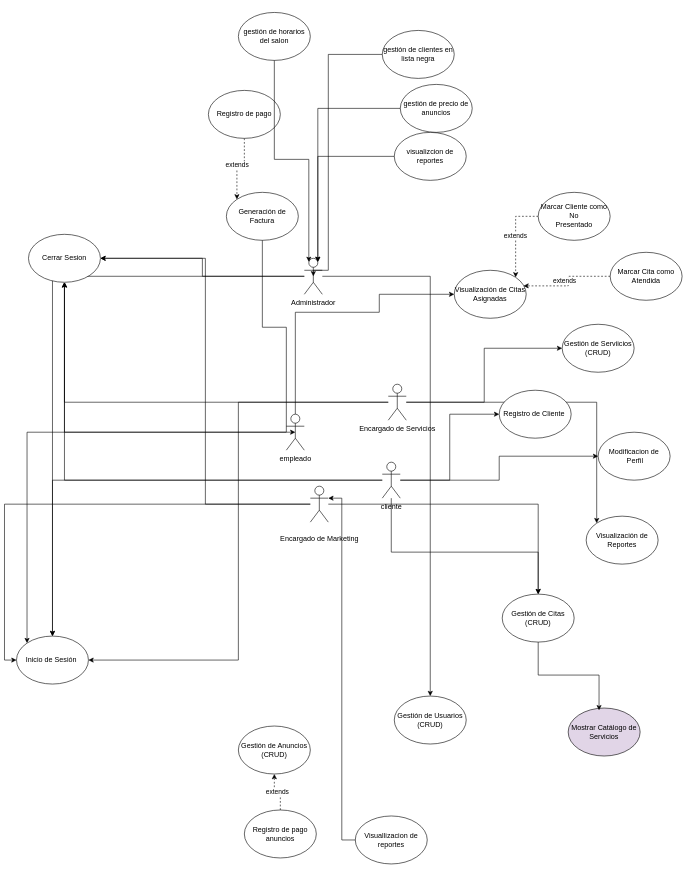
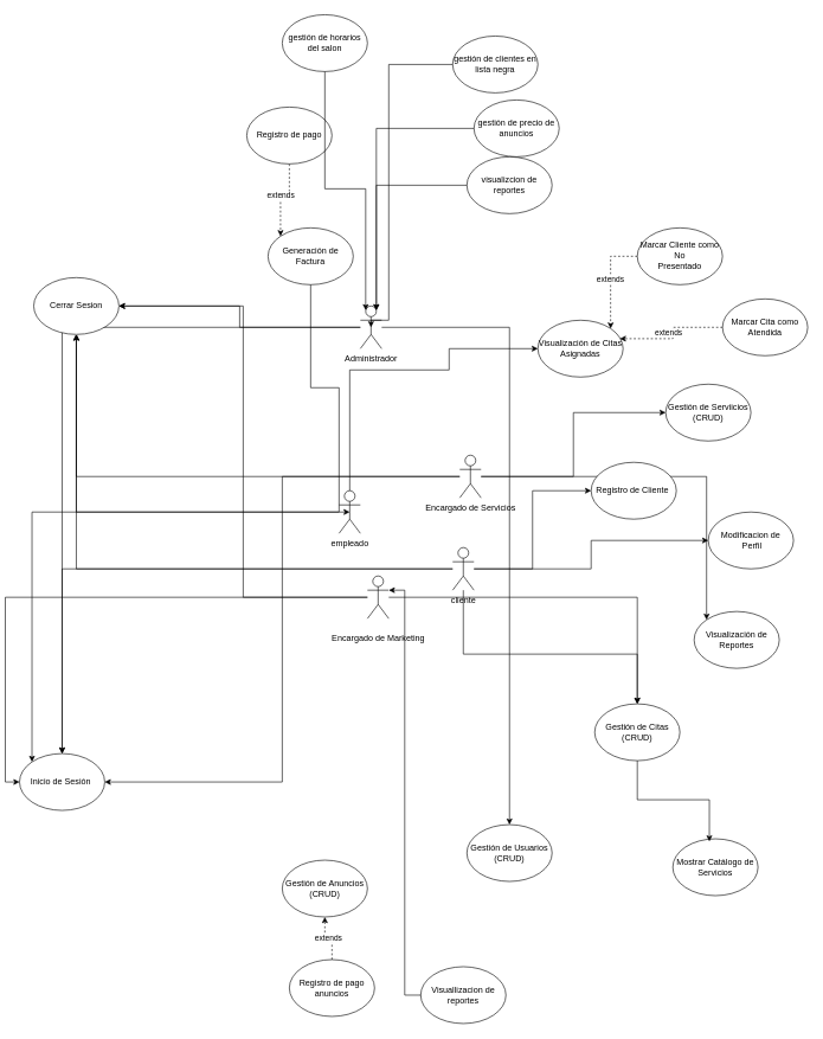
  <mxCell id="0" />
  <mxCell id="1" parent="0" />
  <mxCell id="2" style="edgeStyle=orthogonalEdgeStyle;rounded=0;orthogonalLoop=1;jettySize=auto;html=1;entryX=0;entryY=0;entryDx=0;entryDy=0;" edge="1" parent="1" source="5" target="26"><mxGeometry relative="1" as="geometry" /></mxCell>
  <mxCell id="3" style="edgeStyle=orthogonalEdgeStyle;rounded=0;orthogonalLoop=1;jettySize=auto;html=1;" edge="1" parent="1" source="5" target="28"><mxGeometry relative="1" as="geometry" /></mxCell>
  <mxCell id="4" style="edgeStyle=orthogonalEdgeStyle;rounded=0;orthogonalLoop=1;jettySize=auto;html=1;entryX=0;entryY=0.5;entryDx=0;entryDy=0;" edge="1" parent="1" source="5" target="32"><mxGeometry relative="1" as="geometry"><Array as="points"><mxPoint x="485" y="520" /><mxPoint x="625" y="520" /><mxPoint x="625" y="490" /></Array></mxGeometry></mxCell>
  <mxCell id="5" value="empleado" style="shape=umlActor;verticalLabelPosition=bottom;verticalAlign=top;html=1;outlineConnect=0;" vertex="1" parent="1"><mxGeometry x="470" y="690" width="30" height="60" as="geometry" /></mxCell>
  <mxCell id="6" style="edgeStyle=orthogonalEdgeStyle;rounded=0;orthogonalLoop=1;jettySize=auto;html=1;" edge="1" parent="1" source="9" target="26"><mxGeometry relative="1" as="geometry" /></mxCell>
  <mxCell id="7" style="edgeStyle=orthogonalEdgeStyle;rounded=0;orthogonalLoop=1;jettySize=auto;html=1;" edge="1" parent="1" source="9" target="28"><mxGeometry relative="1" as="geometry" /></mxCell>
  <mxCell id="8" style="edgeStyle=orthogonalEdgeStyle;rounded=0;orthogonalLoop=1;jettySize=auto;html=1;entryX=0.5;entryY=0;entryDx=0;entryDy=0;" edge="1" parent="1" source="9" target="29"><mxGeometry relative="1" as="geometry" /></mxCell>
  <mxCell id="9" value="Administrador" style="shape=umlActor;verticalLabelPosition=bottom;verticalAlign=top;html=1;outlineConnect=0;" vertex="1" parent="1"><mxGeometry x="500" y="430" width="30" height="60" as="geometry" /></mxCell>
  <mxCell id="10" style="edgeStyle=orthogonalEdgeStyle;rounded=0;orthogonalLoop=1;jettySize=auto;html=1;entryX=1;entryY=0.5;entryDx=0;entryDy=0;" edge="1" parent="1" source="14" target="26"><mxGeometry relative="1" as="geometry" /></mxCell>
  <mxCell id="11" style="edgeStyle=orthogonalEdgeStyle;rounded=0;orthogonalLoop=1;jettySize=auto;html=1;" edge="1" parent="1" source="14" target="28"><mxGeometry relative="1" as="geometry" /></mxCell>
  <mxCell id="12" style="edgeStyle=orthogonalEdgeStyle;rounded=0;orthogonalLoop=1;jettySize=auto;html=1;entryX=0;entryY=0.5;entryDx=0;entryDy=0;" edge="1" parent="1" source="14" target="40"><mxGeometry relative="1" as="geometry" /></mxCell>
  <mxCell id="13" style="edgeStyle=orthogonalEdgeStyle;rounded=0;orthogonalLoop=1;jettySize=auto;html=1;entryX=0;entryY=0;entryDx=0;entryDy=0;" edge="1" parent="1" source="14" target="41"><mxGeometry relative="1" as="geometry" /></mxCell>
  <mxCell id="14" value="Encargado de Servicios" style="shape=umlActor;verticalLabelPosition=bottom;verticalAlign=top;html=1;outlineConnect=0;" vertex="1" parent="1"><mxGeometry x="640" y="640" width="30" height="60" as="geometry" /></mxCell>
  <mxCell id="15" style="edgeStyle=orthogonalEdgeStyle;rounded=0;orthogonalLoop=1;jettySize=auto;html=1;entryX=0;entryY=0.5;entryDx=0;entryDy=0;" edge="1" parent="1" source="18" target="26"><mxGeometry relative="1" as="geometry" /></mxCell>
  <mxCell id="16" style="edgeStyle=orthogonalEdgeStyle;rounded=0;orthogonalLoop=1;jettySize=auto;html=1;entryX=1;entryY=0.5;entryDx=0;entryDy=0;" edge="1" parent="1" source="18" target="28"><mxGeometry relative="1" as="geometry" /></mxCell>
  <mxCell id="17" style="edgeStyle=orthogonalEdgeStyle;rounded=0;orthogonalLoop=1;jettySize=auto;html=1;" edge="1" parent="1" source="18" target="30"><mxGeometry relative="1" as="geometry" /></mxCell>
  <mxCell id="18" value="&#10;Encargado de Marketing&#10;&#10;" style="shape=umlActor;verticalLabelPosition=bottom;verticalAlign=top;html=1;outlineConnect=0;" vertex="1" parent="1"><mxGeometry x="510" y="810" width="30" height="60" as="geometry" /></mxCell>
  <mxCell id="19" style="edgeStyle=orthogonalEdgeStyle;rounded=0;orthogonalLoop=1;jettySize=auto;html=1;entryX=0;entryY=0.5;entryDx=0;entryDy=0;" edge="1" parent="1" source="24" target="25"><mxGeometry relative="1" as="geometry" /></mxCell>
  <mxCell id="20" style="edgeStyle=orthogonalEdgeStyle;rounded=0;orthogonalLoop=1;jettySize=auto;html=1;" edge="1" parent="1" source="24" target="27"><mxGeometry relative="1" as="geometry" /></mxCell>
  <mxCell id="21" style="edgeStyle=orthogonalEdgeStyle;rounded=0;orthogonalLoop=1;jettySize=auto;html=1;" edge="1" parent="1" source="24" target="26"><mxGeometry relative="1" as="geometry" /></mxCell>
  <mxCell id="22" style="edgeStyle=orthogonalEdgeStyle;rounded=0;orthogonalLoop=1;jettySize=auto;html=1;" edge="1" parent="1" source="24" target="28"><mxGeometry relative="1" as="geometry" /></mxCell>
  <mxCell id="23" style="edgeStyle=orthogonalEdgeStyle;rounded=0;orthogonalLoop=1;jettySize=auto;html=1;" edge="1" parent="1" source="24" target="30"><mxGeometry relative="1" as="geometry"><Array as="points"><mxPoint x="645" y="920" /><mxPoint x="890" y="920" /></Array></mxGeometry></mxCell>
  <mxCell id="24" value="cliente" style="shape=umlActor;verticalLabelPosition=bottom;verticalAlign=top;html=1;outlineConnect=0;" vertex="1" parent="1"><mxGeometry x="630" y="770" width="30" height="60" as="geometry" /></mxCell>
  <mxCell id="25" value="&lt;div&gt;&lt;br&gt;&lt;/div&gt;Registro de Cliente&amp;nbsp;&lt;div&gt;&lt;br&gt;&lt;/div&gt;" style="ellipse;whiteSpace=wrap;html=1;" vertex="1" parent="1"><mxGeometry x="825" y="650" width="120" height="80" as="geometry" /></mxCell>
  <mxCell id="26" value="Inicio de Sesión&amp;nbsp;" style="ellipse;whiteSpace=wrap;html=1;" vertex="1" parent="1"><mxGeometry x="20" y="1060" width="120" height="80" as="geometry" /></mxCell>
  <mxCell id="27" value="Modificacion de&lt;div&gt;&amp;nbsp;Perfil&lt;/div&gt;" style="ellipse;whiteSpace=wrap;html=1;" vertex="1" parent="1"><mxGeometry x="990" y="720" width="120" height="80" as="geometry" /></mxCell>
  <mxCell id="28" value="Cerrar Sesion" style="ellipse;whiteSpace=wrap;html=1;" vertex="1" parent="1"><mxGeometry x="40" y="390" width="120" height="80" as="geometry" /></mxCell>
  <mxCell id="29" value="&lt;div&gt;Gestión de Usuarios&lt;/div&gt;&lt;div&gt;(CRUD)&lt;/div&gt;" style="ellipse;whiteSpace=wrap;html=1;" vertex="1" parent="1"><mxGeometry x="650" y="1160" width="120" height="80" as="geometry" /></mxCell>
  <mxCell id="30" value="&lt;div&gt;Gestión de Citas&lt;/div&gt;&lt;div&gt;(CRUD)&lt;/div&gt;" style="ellipse;whiteSpace=wrap;html=1;" vertex="1" parent="1"><mxGeometry x="830" y="990" width="120" height="80" as="geometry" /></mxCell>
  <mxCell id="31" value="&lt;div&gt;Gestión de Anuncios&lt;/div&gt;&lt;div&gt;(CRUD)&lt;/div&gt;" style="ellipse;whiteSpace=wrap;html=1;" vertex="1" parent="1"><mxGeometry x="390" y="1210" width="120" height="80" as="geometry" /></mxCell>
  <mxCell id="32" value="&lt;div&gt;Visualización de Citas Asignadas&lt;/div&gt;" style="ellipse;whiteSpace=wrap;html=1;" vertex="1" parent="1"><mxGeometry x="750" y="450" width="120" height="80" as="geometry" /></mxCell>
  <mxCell id="33" value="Marcar Cita como Atendida" style="ellipse;whiteSpace=wrap;html=1;" vertex="1" parent="1"><mxGeometry x="1010" y="420" width="120" height="80" as="geometry" /></mxCell>
  <mxCell id="34" style="edgeStyle=orthogonalEdgeStyle;rounded=0;orthogonalLoop=1;jettySize=auto;html=1;entryX=0.962;entryY=0.325;entryDx=0;entryDy=0;entryPerimeter=0;dashed=1;" edge="1" parent="1" source="33" target="32"><mxGeometry relative="1" as="geometry" /></mxCell>
  <mxCell id="35" value="extends" style="edgeLabel;html=1;align=center;verticalAlign=middle;resizable=0;points=[];" vertex="1" connectable="0" parent="34"><mxGeometry x="-0.046" y="-7" relative="1" as="geometry"><mxPoint as="offset" /></mxGeometry></mxCell>
  <mxCell id="36" value="Generación de Factura" style="ellipse;whiteSpace=wrap;html=1;" vertex="1" parent="1"><mxGeometry x="370" y="320" width="120" height="80" as="geometry" /></mxCell>
  <mxCell id="37" style="edgeStyle=orthogonalEdgeStyle;rounded=0;orthogonalLoop=1;jettySize=auto;html=1;entryX=0.5;entryY=0.5;entryDx=0;entryDy=0;entryPerimeter=0;" edge="1" parent="1" source="36" target="5"><mxGeometry relative="1" as="geometry"><Array as="points"><mxPoint x="430" y="545" /><mxPoint x="470" y="545" /><mxPoint x="470" y="720" /></Array></mxGeometry></mxCell>
- <mxCell id="38" value="&lt;span style=&quot;line-height: 115%;&quot;&gt;&lt;font face=&quot;Helvetica&quot;&gt;Mostrar Catálogo de&lt;br&gt;Servicios&lt;/font&gt;&lt;/span&gt;" style="ellipse;whiteSpace=wrap;html=1;fillColor=#e1d5e7;" vertex="1" parent="1"><mxGeometry x="940" y="1180" width="120" height="80" as="geometry" /></mxCell>
+ <mxCell id="38" value="&lt;span style=&quot;line-height: 115%;&quot;&gt;&lt;font face=&quot;Helvetica&quot;&gt;Mostrar Catálogo de&lt;br&gt;Servicios&lt;/font&gt;&lt;/span&gt;" style="ellipse;whiteSpace=wrap;html=1;" vertex="1" parent="1"><mxGeometry x="940" y="1180" width="120" height="80" as="geometry" /></mxCell>
  <mxCell id="39" style="edgeStyle=orthogonalEdgeStyle;rounded=0;orthogonalLoop=1;jettySize=auto;html=1;entryX=0.429;entryY=0.046;entryDx=0;entryDy=0;entryPerimeter=0;" edge="1" parent="1" source="30" target="38"><mxGeometry relative="1" as="geometry" /></mxCell>
  <mxCell id="40" value="&lt;div&gt;Gestión de Serviicios&lt;/div&gt;&lt;div&gt;(CRUD)&lt;/div&gt;" style="ellipse;whiteSpace=wrap;html=1;" vertex="1" parent="1"><mxGeometry x="930" y="540" width="120" height="80" as="geometry" /></mxCell>
  <mxCell id="41" value="&lt;span style=&quot;line-height: 115%;&quot;&gt;&lt;font face=&quot;Helvetica&quot;&gt;Visualización de Reportes&lt;/font&gt;&lt;/span&gt;" style="ellipse;whiteSpace=wrap;html=1;" vertex="1" parent="1"><mxGeometry x="970" y="860" width="120" height="80" as="geometry" /></mxCell>
  <mxCell id="42" value="extends" style="edgeStyle=orthogonalEdgeStyle;rounded=0;orthogonalLoop=1;jettySize=auto;html=1;entryX=1;entryY=0;entryDx=0;entryDy=0;dashed=1;" edge="1" parent="1" source="43" target="32"><mxGeometry relative="1" as="geometry" /></mxCell>
  <mxCell id="43" value="&lt;span style=&quot;line-height: 115%;&quot;&gt;&lt;font face=&quot;Helvetica&quot;&gt;Marcar Cliente como No&lt;br/&gt;Presentado&lt;/font&gt;&lt;/span&gt;" style="ellipse;whiteSpace=wrap;html=1;" vertex="1" parent="1"><mxGeometry x="890" y="320" width="120" height="80" as="geometry" /></mxCell>
  <mxCell id="44" value="extends" style="edgeStyle=orthogonalEdgeStyle;rounded=0;orthogonalLoop=1;jettySize=auto;html=1;entryX=0;entryY=0;entryDx=0;entryDy=0;dashed=1;" edge="1" parent="1" source="45" target="36"><mxGeometry relative="1" as="geometry" /></mxCell>
  <mxCell id="45" value="Registro de pago" style="ellipse;whiteSpace=wrap;html=1;" vertex="1" parent="1"><mxGeometry x="340" y="150" width="120" height="80" as="geometry" /></mxCell>
  <mxCell id="46" value="extends" style="edgeStyle=orthogonalEdgeStyle;rounded=0;orthogonalLoop=1;jettySize=auto;html=1;entryX=0.5;entryY=1;entryDx=0;entryDy=0;dashed=1;" edge="1" parent="1" source="47" target="31"><mxGeometry relative="1" as="geometry" /></mxCell>
  <mxCell id="47" value="&lt;div&gt;Registro de pago anuncios&lt;/div&gt;" style="ellipse;whiteSpace=wrap;html=1;" vertex="1" parent="1"><mxGeometry x="400" y="1350" width="120" height="80" as="geometry" /></mxCell>
  <mxCell id="48" value="&lt;div&gt;Visuallizacion de reportes&lt;/div&gt;" style="ellipse;whiteSpace=wrap;html=1;" vertex="1" parent="1"><mxGeometry x="585" y="1360" width="120" height="80" as="geometry" /></mxCell>
  <mxCell id="49" style="edgeStyle=orthogonalEdgeStyle;rounded=0;orthogonalLoop=1;jettySize=auto;html=1;entryX=1;entryY=0.333;entryDx=0;entryDy=0;entryPerimeter=0;" edge="1" parent="1" source="48" target="18"><mxGeometry relative="1" as="geometry" /></mxCell>
  <mxCell id="50" value="gestión de horarios del salon" style="ellipse;whiteSpace=wrap;html=1;" vertex="1" parent="1"><mxGeometry x="390" y="20" width="120" height="80" as="geometry" /></mxCell>
  <mxCell id="51" style="edgeStyle=orthogonalEdgeStyle;rounded=0;orthogonalLoop=1;jettySize=auto;html=1;entryX=0.25;entryY=0.1;entryDx=0;entryDy=0;entryPerimeter=0;" edge="1" parent="1" source="50" target="9"><mxGeometry relative="1" as="geometry" /></mxCell>
  <mxCell id="52" value="gestión de clientes en lista negra" style="ellipse;whiteSpace=wrap;html=1;" vertex="1" parent="1"><mxGeometry x="630" y="50" width="120" height="80" as="geometry" /></mxCell>
  <mxCell id="53" style="edgeStyle=orthogonalEdgeStyle;rounded=0;orthogonalLoop=1;jettySize=auto;html=1;entryX=0.5;entryY=0.5;entryDx=0;entryDy=0;entryPerimeter=0;" edge="1" parent="1" source="52" target="9"><mxGeometry relative="1" as="geometry"><Array as="points"><mxPoint x="540" y="90" /><mxPoint x="540" y="450" /></Array></mxGeometry></mxCell>
  <mxCell id="54" value="gestión de precio de anuncios" style="ellipse;whiteSpace=wrap;html=1;" vertex="1" parent="1"><mxGeometry x="660" y="140" width="120" height="80" as="geometry" /></mxCell>
  <mxCell id="55" style="edgeStyle=orthogonalEdgeStyle;rounded=0;orthogonalLoop=1;jettySize=auto;html=1;entryX=0.75;entryY=0.1;entryDx=0;entryDy=0;entryPerimeter=0;" edge="1" parent="1" source="54" target="9"><mxGeometry relative="1" as="geometry" /></mxCell>
  <mxCell id="56" value="visualizcion de reportes" style="ellipse;whiteSpace=wrap;html=1;" vertex="1" parent="1"><mxGeometry x="650" y="220" width="120" height="80" as="geometry" /></mxCell>
  <mxCell id="57" style="edgeStyle=orthogonalEdgeStyle;rounded=0;orthogonalLoop=1;jettySize=auto;html=1;entryX=0.75;entryY=0.1;entryDx=0;entryDy=0;entryPerimeter=0;" edge="1" parent="1" source="56" target="9"><mxGeometry relative="1" as="geometry" /></mxCell>
